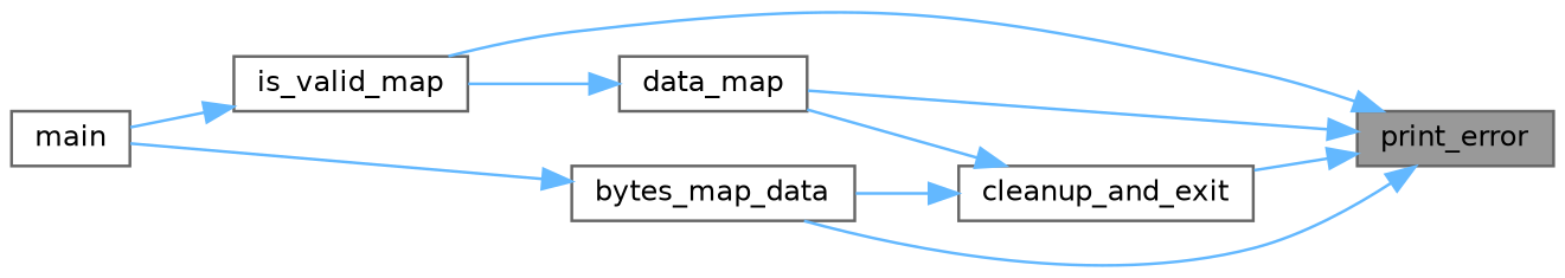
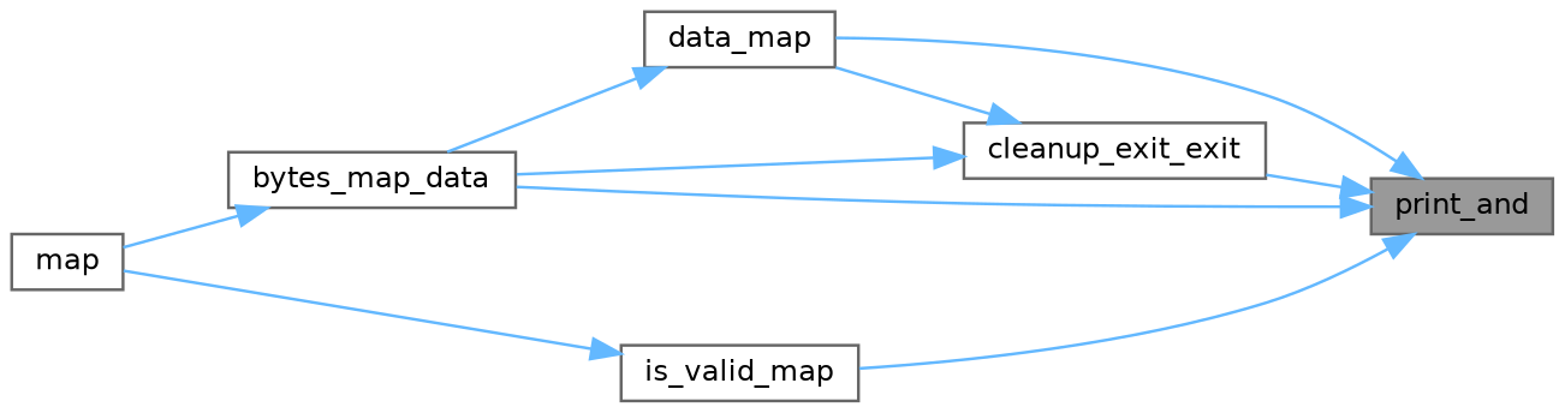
  digraph {
    rankdir=RL
    node [color=grey40 fillcolor=white fontname=Helvetica fontsize=10 shape=box style=filled]
    edge [color=steelblue1 dir=back fontname=Helvetica fontsize=10 labelfontname=Helvetica labelfontsize=10 style=solid]
-   n1 [color=gray40 fillcolor=grey60 fontcolor=black height=0.2 label=print_error width=0.4]
-   n2 [height=0.2 label=cleanup_and_exit width=0.4]
+   n1 [color=gray40 fillcolor=grey60 fontcolor=black height=0.2 label=print_and width=0.4]
+   n2 [height=0.2 label=cleanup_exit_exit width=0.4]
    n3 [height=0.2 label=data_map width=0.4]
    n4 [height=0.2 label=bytes_map_data width=0.4]
    n5 [height=0.2 label=is_valid_map width=0.4]
-   n6 [height=0.2 label=main width=0.4]
+   n6 [height=0.2 label=map width=0.4]
    n1 -> n2
    n1 -> n3
    n1 -> n4
    n1 -> n5
    n2 -> n3
    n2 -> n4
-   n3 -> n5
+   n3 -> n4
    n4 -> n6
    n5 -> n6
  }
